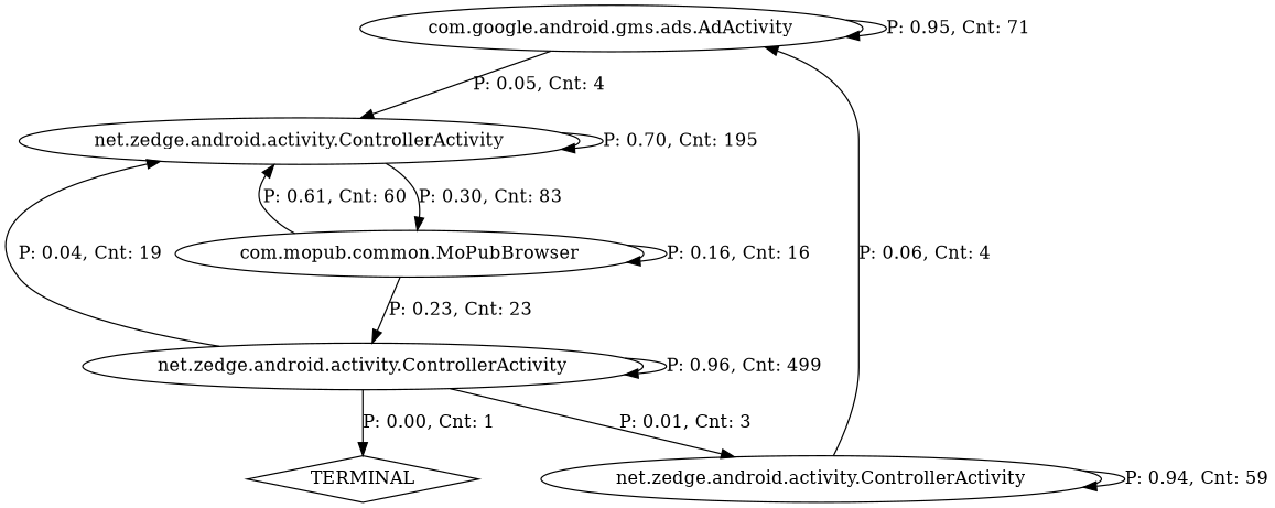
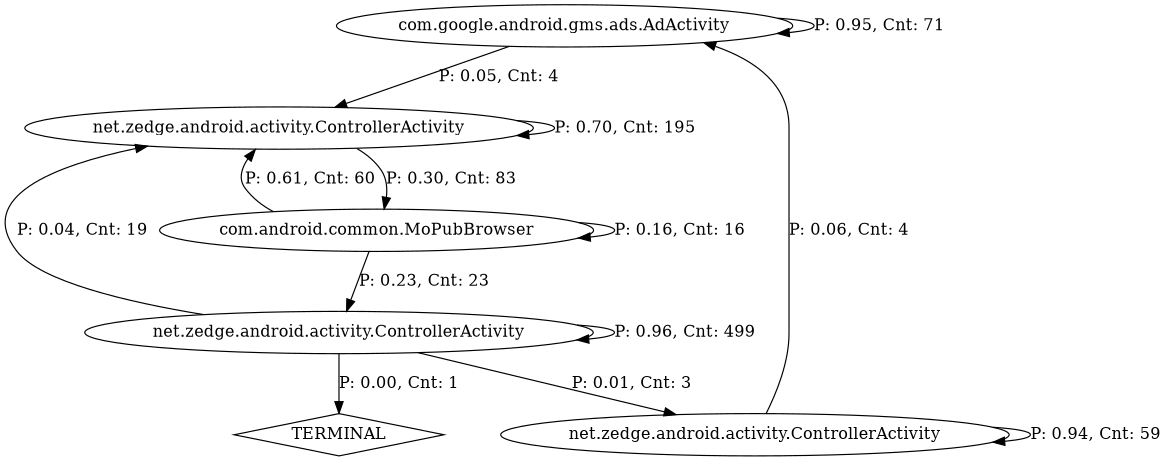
  digraph {
    n1 [label="com.google.android.gms.ads.AdActivity"]
    n2 [label="net.zedge.android.activity.ControllerActivity"]
-   n3 [label="com.mopub.common.MoPubBrowser"]
+   n3 [label="com.android.common.MoPubBrowser"]
    n4 [label="net.zedge.android.activity.ControllerActivity"]
    n5 [label="net.zedge.android.activity.ControllerActivity"]
    n6 [label=TERMINAL shape=diamond]
    n1 -> n1 [label="P: 0.95, Cnt: 71"]
    n1 -> n2 [label="P: 0.05, Cnt: 4"]
    n2 -> n2 [label="P: 0.70, Cnt: 195"]
    n2 -> n3 [label="P: 0.30, Cnt: 83"]
    n3 -> n2 [label="P: 0.61, Cnt: 60"]
    n3 -> n3 [label="P: 0.16, Cnt: 16"]
    n3 -> n4 [label="P: 0.23, Cnt: 23"]
    n4 -> n2 [label="P: 0.04, Cnt: 19"]
    n4 -> n4 [label="P: 0.96, Cnt: 499"]
    n4 -> n5 [label="P: 0.01, Cnt: 3"]
    n4 -> n6 [label="P: 0.00, Cnt: 1"]
    n5 -> n1 [label="P: 0.06, Cnt: 4"]
    n5 -> n5 [label="P: 0.94, Cnt: 59"]
  }
